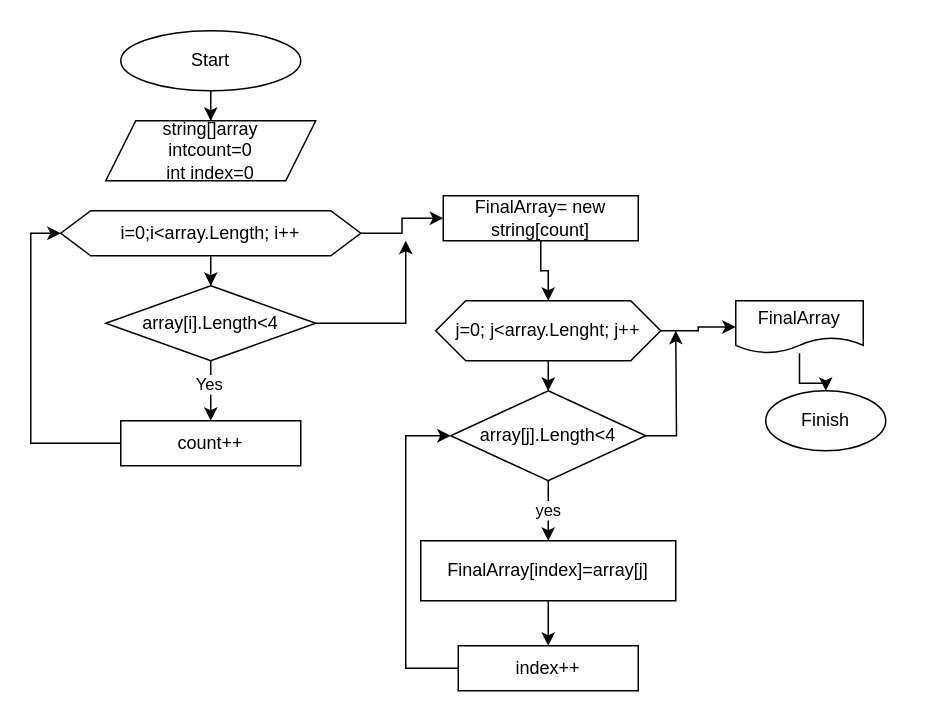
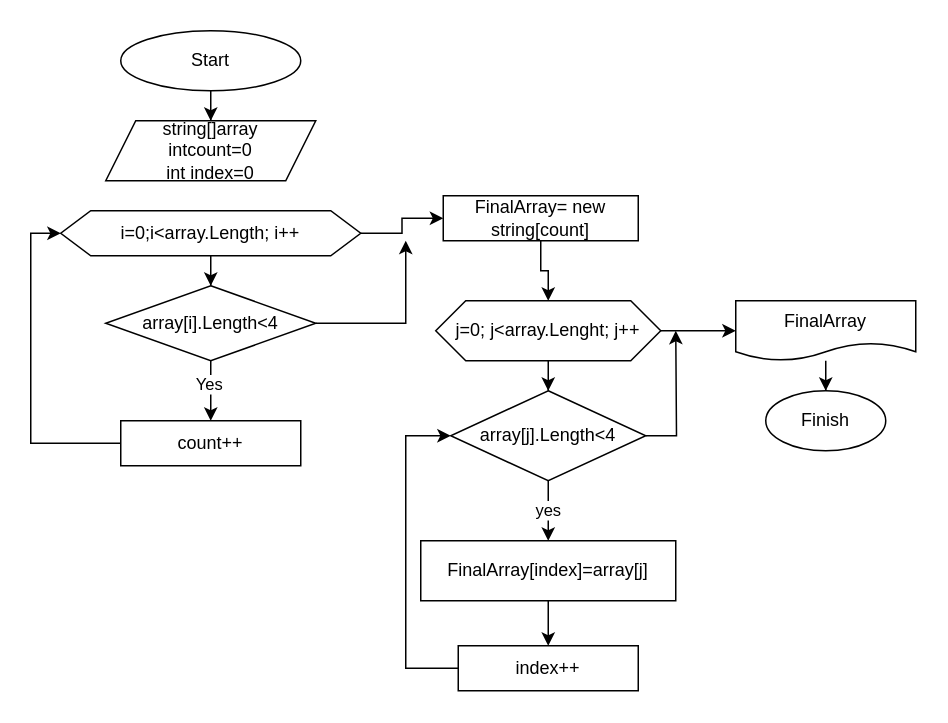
  <mxCell id="0" />
  <mxCell id="1" parent="0" />
  <mxCell id="2" value="" style="edgeStyle=orthogonalEdgeStyle;rounded=0;orthogonalLoop=1;jettySize=auto;html=1;" edge="1" parent="1" source="3" target="4"><mxGeometry relative="1" as="geometry" /></mxCell>
  <mxCell id="3" value="Start" style="ellipse;whiteSpace=wrap;html=1;" vertex="1" parent="1"><mxGeometry x="80" y="20" width="120" height="40" as="geometry" /></mxCell>
  <mxCell id="4" value="string[]array&lt;br&gt;intcount=0&lt;br&gt;int index=0" style="shape=parallelogram;perimeter=parallelogramPerimeter;whiteSpace=wrap;html=1;fixedSize=1;" vertex="1" parent="1"><mxGeometry x="70" y="80" width="140" height="40" as="geometry" /></mxCell>
  <mxCell id="5" value="" style="edgeStyle=orthogonalEdgeStyle;rounded=0;orthogonalLoop=1;jettySize=auto;html=1;" edge="1" parent="1" source="7" target="11"><mxGeometry relative="1" as="geometry" /></mxCell>
  <mxCell id="6" style="edgeStyle=orthogonalEdgeStyle;rounded=0;orthogonalLoop=1;jettySize=auto;html=1;exitX=1;exitY=0.5;exitDx=0;exitDy=0;entryX=0;entryY=0.5;entryDx=0;entryDy=0;" edge="1" parent="1" source="7" target="15"><mxGeometry relative="1" as="geometry" /></mxCell>
  <mxCell id="7" value="i=0;i&amp;lt;array.Length; i++" style="shape=hexagon;perimeter=hexagonPerimeter2;whiteSpace=wrap;html=1;fixedSize=1;" vertex="1" parent="1"><mxGeometry x="40" y="140" width="200" height="30" as="geometry" /></mxCell>
  <mxCell id="8" value="" style="edgeStyle=orthogonalEdgeStyle;rounded=0;orthogonalLoop=1;jettySize=auto;html=1;" edge="1" parent="1" source="11" target="13"><mxGeometry relative="1" as="geometry"><Array as="points"><mxPoint x="140" y="300" /><mxPoint x="140" y="300" /></Array></mxGeometry></mxCell>
  <mxCell id="9" value="Yes" style="edgeLabel;html=1;align=center;verticalAlign=middle;resizable=0;points=[];" vertex="1" connectable="0" parent="8"><mxGeometry x="-0.247" y="-2" relative="1" as="geometry"><mxPoint as="offset" /></mxGeometry></mxCell>
  <mxCell id="10" value="" style="edgeStyle=orthogonalEdgeStyle;rounded=0;orthogonalLoop=1;jettySize=auto;html=1;" edge="1" parent="1" source="11"><mxGeometry relative="1" as="geometry"><mxPoint x="270" y="160" as="targetPoint" /><Array as="points"><mxPoint x="270" y="215" /></Array></mxGeometry></mxCell>
  <mxCell id="11" value="array[i].Length&amp;lt;4" style="rhombus;whiteSpace=wrap;html=1;" vertex="1" parent="1"><mxGeometry x="70" y="190" width="140" height="50" as="geometry" /></mxCell>
  <mxCell id="12" style="edgeStyle=orthogonalEdgeStyle;rounded=0;orthogonalLoop=1;jettySize=auto;html=1;entryX=0;entryY=0.5;entryDx=0;entryDy=0;" edge="1" parent="1" source="13" target="7"><mxGeometry relative="1" as="geometry"><Array as="points"><mxPoint x="20" y="295" /><mxPoint x="20" y="155" /></Array></mxGeometry></mxCell>
  <mxCell id="13" value="count++" style="whiteSpace=wrap;html=1;" vertex="1" parent="1"><mxGeometry x="80" y="280" width="120" height="30" as="geometry" /></mxCell>
  <mxCell id="14" value="" style="edgeStyle=orthogonalEdgeStyle;rounded=0;orthogonalLoop=1;jettySize=auto;html=1;" edge="1" parent="1" source="15" target="18"><mxGeometry relative="1" as="geometry" /></mxCell>
  <mxCell id="15" value="FinalArray= new string[count]" style="rounded=0;whiteSpace=wrap;html=1;" vertex="1" parent="1"><mxGeometry x="295" y="130" width="130" height="30" as="geometry" /></mxCell>
  <mxCell id="16" value="" style="edgeStyle=orthogonalEdgeStyle;rounded=0;orthogonalLoop=1;jettySize=auto;html=1;" edge="1" parent="1" source="18" target="21"><mxGeometry relative="1" as="geometry" /></mxCell>
  <mxCell id="17" style="edgeStyle=orthogonalEdgeStyle;rounded=0;orthogonalLoop=1;jettySize=auto;html=1;exitX=1;exitY=0.5;exitDx=0;exitDy=0;entryX=0;entryY=0.5;entryDx=0;entryDy=0;" edge="1" parent="1" source="18" target="27"><mxGeometry relative="1" as="geometry" /></mxCell>
  <mxCell id="18" value="j=0; j&amp;lt;array.Lenght; j++" style="shape=hexagon;perimeter=hexagonPerimeter2;whiteSpace=wrap;html=1;fixedSize=1;rounded=0;" vertex="1" parent="1"><mxGeometry x="290" y="200" width="150" height="40" as="geometry" /></mxCell>
  <mxCell id="19" value="yes" style="edgeStyle=orthogonalEdgeStyle;rounded=0;orthogonalLoop=1;jettySize=auto;html=1;" edge="1" parent="1" source="21" target="23"><mxGeometry relative="1" as="geometry"><Array as="points"><mxPoint x="365" y="350" /><mxPoint x="365" y="350" /></Array></mxGeometry></mxCell>
  <mxCell id="20" style="edgeStyle=orthogonalEdgeStyle;rounded=0;orthogonalLoop=1;jettySize=auto;html=1;exitX=1;exitY=0.5;exitDx=0;exitDy=0;" edge="1" parent="1" source="21"><mxGeometry relative="1" as="geometry"><mxPoint x="450" y="220" as="targetPoint" /></mxGeometry></mxCell>
  <mxCell id="21" value="array[j].Length&amp;lt;4" style="rhombus;whiteSpace=wrap;html=1;rounded=0;" vertex="1" parent="1"><mxGeometry x="300" y="260" width="130" height="60" as="geometry" /></mxCell>
  <mxCell id="22" value="" style="edgeStyle=orthogonalEdgeStyle;rounded=0;orthogonalLoop=1;jettySize=auto;html=1;" edge="1" parent="1" source="23" target="25"><mxGeometry relative="1" as="geometry" /></mxCell>
  <mxCell id="23" value="FinalArray[index]=array[j]" style="whiteSpace=wrap;html=1;rounded=0;" vertex="1" parent="1"><mxGeometry x="280" y="360" width="170" height="40" as="geometry" /></mxCell>
  <mxCell id="24" style="edgeStyle=orthogonalEdgeStyle;rounded=0;orthogonalLoop=1;jettySize=auto;html=1;entryX=0;entryY=0.5;entryDx=0;entryDy=0;" edge="1" parent="1" source="25" target="21"><mxGeometry relative="1" as="geometry"><Array as="points"><mxPoint x="270" y="445" /><mxPoint x="270" y="290" /></Array></mxGeometry></mxCell>
  <mxCell id="25" value="index++" style="whiteSpace=wrap;html=1;rounded=0;" vertex="1" parent="1"><mxGeometry x="305" y="430" width="120" height="30" as="geometry" /></mxCell>
  <mxCell id="26" value="" style="edgeStyle=orthogonalEdgeStyle;rounded=0;orthogonalLoop=1;jettySize=auto;html=1;" edge="1" parent="1" source="27" target="28"><mxGeometry relative="1" as="geometry" /></mxCell>
- <mxCell id="27" value="FinalArray" style="shape=document;whiteSpace=wrap;html=1;boundedLbl=1;" vertex="1" parent="1"><mxGeometry x="490" y="200" width="85" height="35" as="geometry" /></mxCell>
+ <mxCell id="27" value="FinalArray" style="shape=document;whiteSpace=wrap;html=1;boundedLbl=1;" vertex="1" parent="1"><mxGeometry x="490" y="200" width="120" height="40" as="geometry" /></mxCell>
  <mxCell id="28" value="Finish" style="ellipse;whiteSpace=wrap;html=1;" vertex="1" parent="1"><mxGeometry x="510" y="260" width="80" height="40" as="geometry" /></mxCell>
